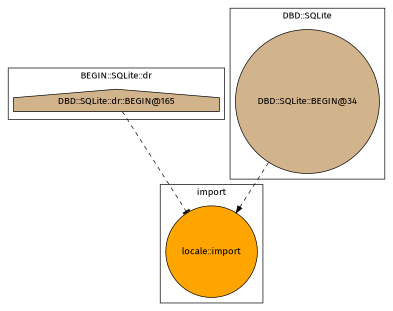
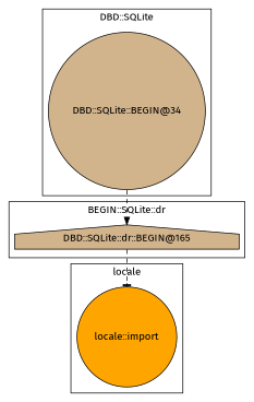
  digraph {
    fontname="Fira Sans"
    node [fillcolor=tan fontname="Fira Sans" shape=circle style=filled]
    edge [fontname="Fira Sans" style=dashed]
    "locale::import" [fillcolor=orange]
    "DBD::SQLite::dr::BEGIN@165" [shape=house]
    "DBD::SQLite::BEGIN@34"
    subgraph cluster_1 {
-     label=import
+     label=locale
      "locale::import"
    }
    subgraph cluster_2 {
      label="BEGIN::SQLite::dr"
      "DBD::SQLite::dr::BEGIN@165"
    }
    subgraph cluster_3 {
      label="DBD::SQLite"
      "DBD::SQLite::BEGIN@34"
    }
    "DBD::SQLite::dr::BEGIN@165" -> "locale::import" [arrowhead=tee]
-   "DBD::SQLite::BEGIN@34" -> "locale::import" [arrowhead=normal]
+   "DBD::SQLite::BEGIN@34" -> "DBD::SQLite::dr::BEGIN@165" [arrowhead=normal]
  }
